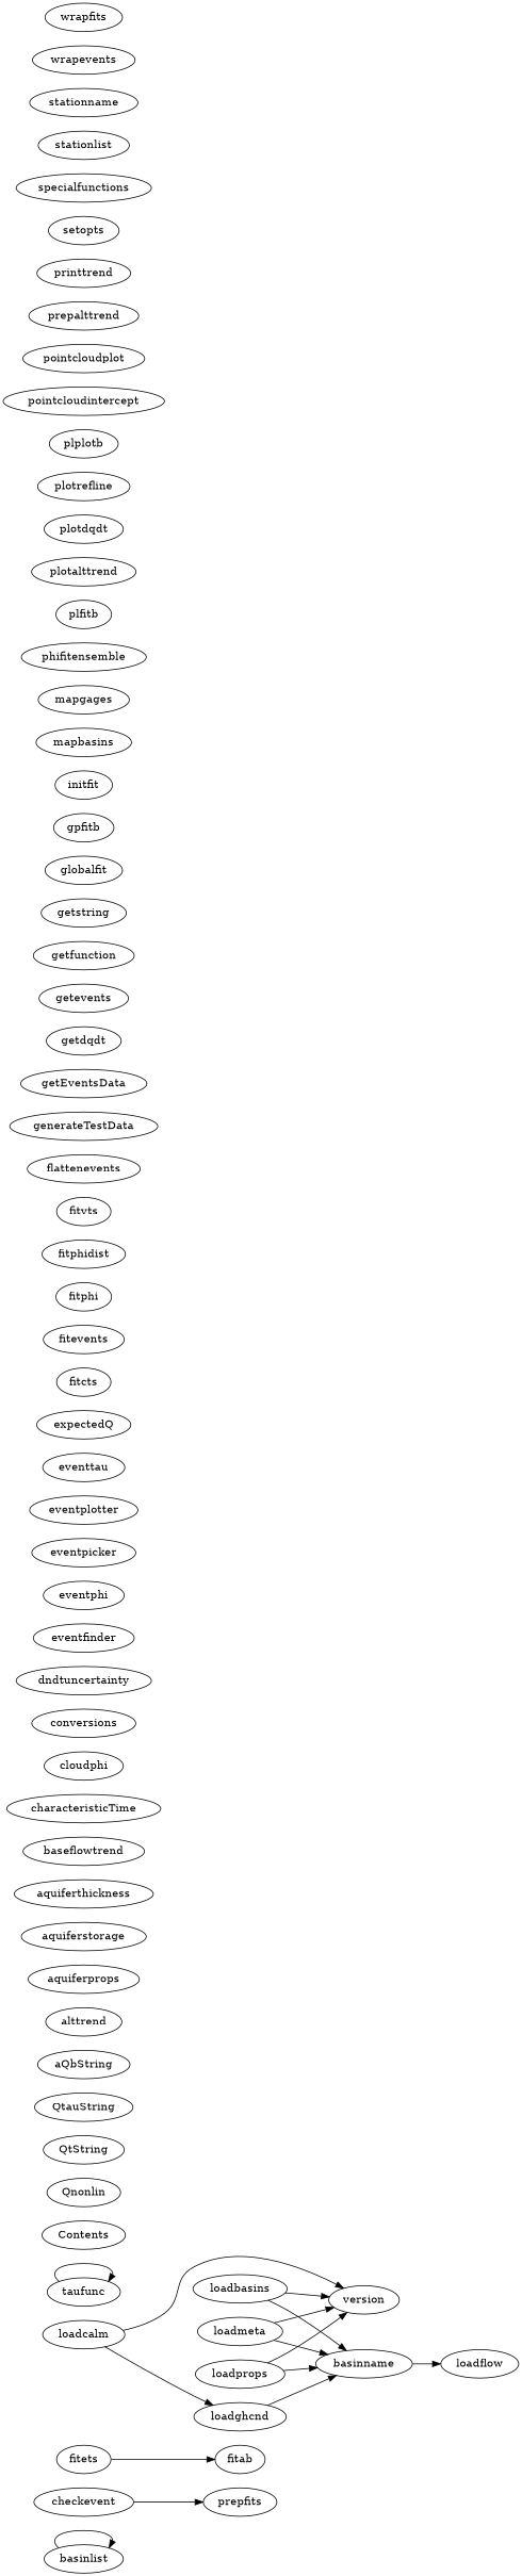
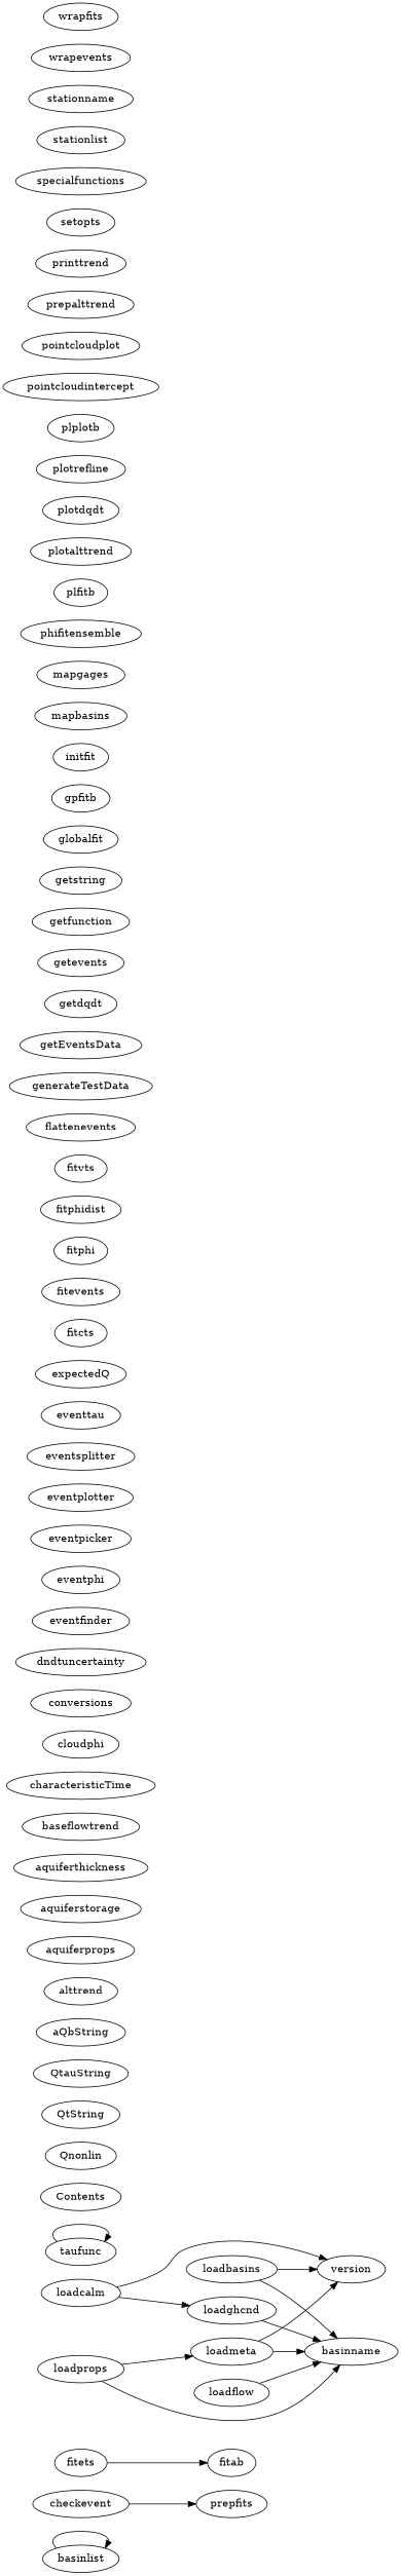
  digraph {
    rankdir=LR
    basinlist
    checkevent
    prepfits
    fitets
    fitab
    loadbasins
    basinname
    version
    loadcalm
    loadghcnd
    loadflow
    loadmeta
    loadprops
    taufunc
    Contents
    Qnonlin
    QtString
    QtauString
    aQbString
    alttrend
    aquiferprops
    aquiferstorage
    aquiferthickness
    baseflowtrend
    characteristicTime
    cloudphi
    conversions
    dndtuncertainty
    eventfinder
    eventphi
    eventpicker
    eventplotter
+   eventsplitter
    eventtau
    expectedQ
    fitcts
    fitevents
    fitphi
    fitphidist
    fitvts
    flattenevents
    generateTestData
    getEventsData
    getdqdt
    getevents
    getfunction
    getstring
    globalfit
    gpfitb
    initfit
    mapbasins
    mapgages
    phifitensemble
    plfitb
    plotalttrend
    plotdqdt
    plotrefline
    plplotb
    pointcloudintercept
    pointcloudplot
    prepalttrend
    printtrend
    setopts
    specialfunctions
    stationlist
    stationname
    wrapevents
    wrapfits
    basinlist -> basinlist
    checkevent -> prepfits
    fitets -> fitab
    loadbasins -> basinname
    loadbasins -> version
    loadcalm -> version
    loadcalm -> loadghcnd
    loadghcnd -> basinname
-   basinname -> loadflow
+   loadflow -> basinname
    loadmeta -> basinname
    loadmeta -> version
    loadprops -> basinname
-   loadprops -> version
+   loadprops -> loadmeta
    taufunc -> taufunc
  }
